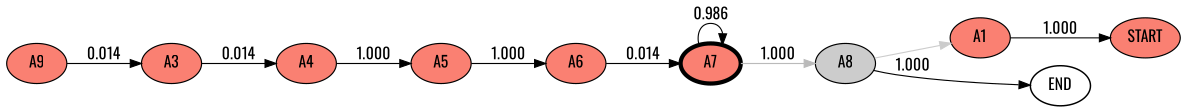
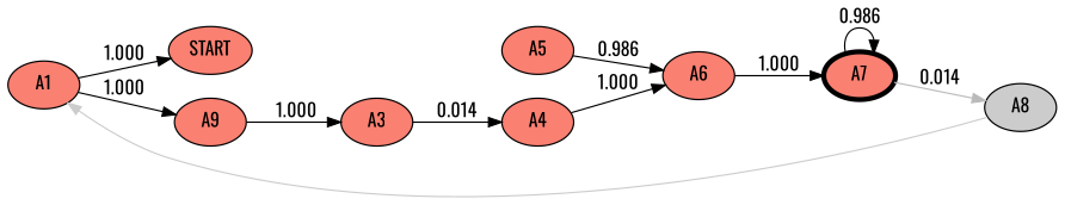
  digraph {
    fontname=Oswald
    rankdir=LR
    node [color=black fillcolor="#fa8072" fontcolor=black fontname=Oswald penwidth=1.059696442136422 style=filled]
    edge [color="#000000" fontcolor=black fontname=Oswald weight=1.0]
    A1
    START
    n3 [label=A9]
    A3
    A4
    A5
    A6
    A7 [penwidth=3.789323836689541]
    A8 [fillcolor="#cccccc"]
-   END [fillcolor="#ffffff" penwidth=1.3246205526705275]
    A1 -> START [label=1.000]
-   n3 -> A3 [label=0.014]
+   A1 -> n3 [label=1.000]
+   n3 -> A3 [label=1.000]
    A3 -> A4 [label=0.014]
-   A4 -> A5 [label=1.000]
-   A5 -> A6 [label=1.000]
-   A6 -> A7 [label=0.014]
+   A4 -> A6 [label=1.000]
+   A5 -> A6 [label=0.986]
+   A6 -> A7 [label=1.000]
    A7 -> A7 [color="#010101" label=0.986 weight=0.9857142857142858]
-   A7 -> A8 [color="#bababa" label=1.000 weight=0.014285714285714138]
+   A7 -> A8 [color="#bababa" label=0.014 weight=0.014285714285714138]
    A8 -> A1 [color="#cccccc" fontcolor="#cccccc" label=" " weight=0.001]
-   A8 -> END [label=1.000 weight=0.9990009990009991]
  }
